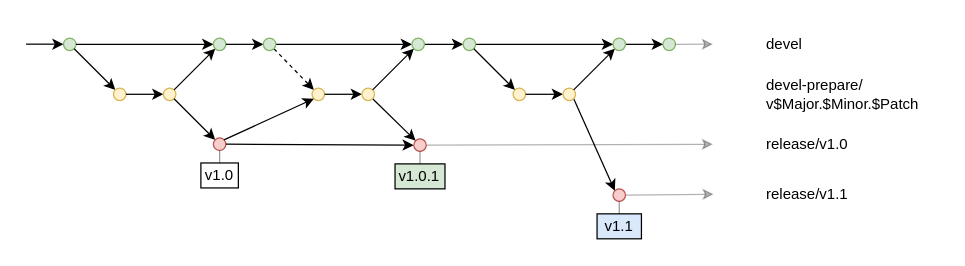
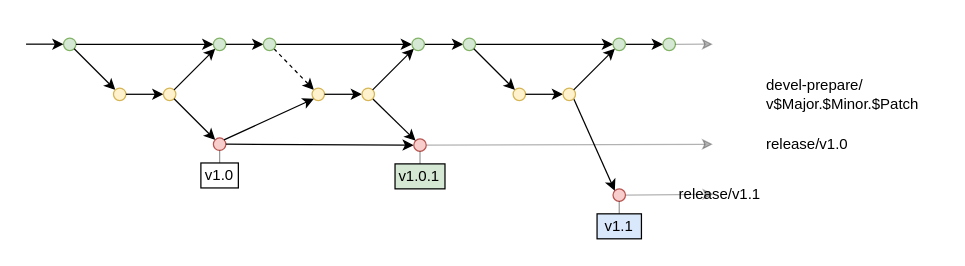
  <mxCell id="0" />
  <mxCell id="1" parent="0" />
  <mxCell id="2" value="" style="ellipse;whiteSpace=wrap;html=1;aspect=fixed;fillColor=#d5e8d4;strokeColor=#82b366;" parent="1" vertex="1"><mxGeometry x="50" y="30" width="10" height="10" as="geometry" /></mxCell>
  <mxCell id="3" value="" style="endArrow=classic;html=1;rounded=0;exitX=1;exitY=0.5;exitDx=0;exitDy=0;entryX=0;entryY=0.5;entryDx=0;entryDy=0;" parent="1" source="2" target="4" edge="1"><mxGeometry width="50" height="50" relative="1" as="geometry"><mxPoint x="360" y="390" as="sourcePoint" /><mxPoint x="90" y="35" as="targetPoint" /></mxGeometry></mxCell>
  <mxCell id="4" value="" style="ellipse;whiteSpace=wrap;html=1;aspect=fixed;fillColor=#d5e8d4;strokeColor=#82b366;" parent="1" vertex="1"><mxGeometry x="170" y="30" width="10" height="10" as="geometry" /></mxCell>
  <mxCell id="5" value="" style="endArrow=classic;html=1;rounded=0;exitX=1;exitY=0.5;exitDx=0;exitDy=0;entryX=0;entryY=0.5;entryDx=0;entryDy=0;" parent="1" edge="1"><mxGeometry width="50" height="50" relative="1" as="geometry"><mxPoint x="20" y="34.86" as="sourcePoint" /><mxPoint x="50" y="34.86" as="targetPoint" /></mxGeometry></mxCell>
  <mxCell id="6" value="" style="ellipse;whiteSpace=wrap;html=1;aspect=fixed;fillColor=#f8cecc;strokeColor=#b85450;" parent="1" vertex="1"><mxGeometry x="170" y="110" width="10" height="10" as="geometry" /></mxCell>
  <mxCell id="7" value="v1.0" style="rounded=0;whiteSpace=wrap;html=1;" parent="1" vertex="1"><mxGeometry x="160" y="130" width="30" height="20" as="geometry" /></mxCell>
  <mxCell id="8" value="" style="endArrow=none;html=1;rounded=0;exitX=0.5;exitY=1;exitDx=0;exitDy=0;opacity=40;" parent="1" source="6" edge="1"><mxGeometry width="50" height="50" relative="1" as="geometry"><mxPoint x="175" y="160" as="sourcePoint" /><mxPoint x="175" y="130" as="targetPoint" /></mxGeometry></mxCell>
- <mxCell id="9" value="&lt;div&gt;devel&lt;/div&gt;" style="text;html=1;strokeColor=none;fillColor=none;align=left;verticalAlign=middle;whiteSpace=wrap;rounded=0;" parent="1" vertex="1"><mxGeometry x="610.54" y="20" width="60" height="30" as="geometry" /></mxCell>
  <mxCell id="10" value="release/v1.0" style="text;html=1;strokeColor=none;fillColor=none;align=left;verticalAlign=middle;whiteSpace=wrap;rounded=0;" parent="1" vertex="1"><mxGeometry x="610.54" y="100" width="70" height="30" as="geometry" /></mxCell>
  <mxCell id="11" value="" style="endArrow=classic;html=1;rounded=0;exitX=1;exitY=0.5;exitDx=0;exitDy=0;opacity=30;endFill=1;" parent="1" source="18" edge="1"><mxGeometry width="50" height="50" relative="1" as="geometry"><mxPoint x="259" y="114.83" as="sourcePoint" /><mxPoint x="570" y="115" as="targetPoint" /></mxGeometry></mxCell>
  <mxCell id="12" value="" style="endArrow=classic;html=1;rounded=0;entryX=0;entryY=0;entryDx=0;entryDy=0;exitX=1;exitY=1;exitDx=0;exitDy=0;" parent="1" source="2" target="37" edge="1"><mxGeometry width="50" height="50" relative="1" as="geometry"><mxPoint x="160" y="150" as="sourcePoint" /><mxPoint x="210" y="100" as="targetPoint" /></mxGeometry></mxCell>
  <mxCell id="13" value="" style="endArrow=classic;html=1;rounded=0;exitX=1;exitY=0.5;exitDx=0;exitDy=0;entryX=0;entryY=0.5;entryDx=0;entryDy=0;" parent="1" source="24" target="15" edge="1"><mxGeometry width="50" height="50" relative="1" as="geometry"><mxPoint x="180" y="35" as="sourcePoint" /><mxPoint x="210" y="35" as="targetPoint" /></mxGeometry></mxCell>
  <mxCell id="14" value="" style="edgeStyle=orthogonalEdgeStyle;rounded=0;orthogonalLoop=1;jettySize=auto;html=1;" parent="1" source="15" target="36" edge="1"><mxGeometry relative="1" as="geometry" /></mxCell>
  <mxCell id="15" value="" style="ellipse;whiteSpace=wrap;html=1;aspect=fixed;fillColor=#d5e8d4;strokeColor=#82b366;" parent="1" vertex="1"><mxGeometry x="329" y="30" width="10" height="10" as="geometry" /></mxCell>
  <mxCell id="16" value="" style="endArrow=classic;html=1;rounded=0;entryX=0;entryY=0;entryDx=0;entryDy=0;exitX=1;exitY=1;exitDx=0;exitDy=0;dashed=1;" parent="1" source="24" target="40" edge="1"><mxGeometry width="50" height="50" relative="1" as="geometry"><mxPoint x="179" y="50" as="sourcePoint" /><mxPoint x="350" y="61" as="targetPoint" /></mxGeometry></mxCell>
  <mxCell id="17" value="" style="endArrow=classic;html=1;rounded=0;exitX=1;exitY=0.5;exitDx=0;exitDy=0;endFill=1;" parent="1" source="6" target="18" edge="1"><mxGeometry width="50" height="50" relative="1" as="geometry"><mxPoint x="180" y="115" as="sourcePoint" /><mxPoint x="290" y="115" as="targetPoint" /></mxGeometry></mxCell>
  <mxCell id="18" value="" style="ellipse;whiteSpace=wrap;html=1;aspect=fixed;fillColor=#f8cecc;strokeColor=#b85450;" parent="1" vertex="1"><mxGeometry x="330.46" y="110.73" width="10" height="10" as="geometry" /></mxCell>
  <mxCell id="19" value="" style="endArrow=classic;html=1;rounded=0;entryX=0;entryY=0;entryDx=0;entryDy=0;exitX=1;exitY=1;exitDx=0;exitDy=0;" parent="1" source="42" target="18" edge="1"><mxGeometry width="50" height="50" relative="1" as="geometry"><mxPoint x="298.996" y="39.266" as="sourcePoint" /><mxPoint x="290.46" y="70.73" as="targetPoint" /></mxGeometry></mxCell>
  <mxCell id="20" value="v1.0.1" style="rounded=0;whiteSpace=wrap;html=1;fillColor=#d5e8d4;" parent="1" vertex="1"><mxGeometry x="315.46" y="130.73" width="40" height="20" as="geometry" /></mxCell>
  <mxCell id="21" value="" style="endArrow=none;html=1;rounded=0;exitX=0.5;exitY=1;exitDx=0;exitDy=0;opacity=40;" parent="1" edge="1"><mxGeometry width="50" height="50" relative="1" as="geometry"><mxPoint x="335.46" y="120.73" as="sourcePoint" /><mxPoint x="335.46" y="130.73" as="targetPoint" /></mxGeometry></mxCell>
  <mxCell id="22" value="&lt;div&gt;devel-prepare/&lt;/div&gt;&lt;div&gt;v$Major.$Minor.$Patch&lt;/div&gt;" style="text;html=1;strokeColor=none;fillColor=none;align=left;verticalAlign=middle;whiteSpace=wrap;rounded=0;" parent="1" vertex="1"><mxGeometry x="610.54" y="60" width="139.46" height="30" as="geometry" /></mxCell>
  <mxCell id="23" value="" style="endArrow=classic;html=1;rounded=0;exitX=1;exitY=0.5;exitDx=0;exitDy=0;entryX=0;entryY=0.5;entryDx=0;entryDy=0;" parent="1" source="4" target="24" edge="1"><mxGeometry width="50" height="50" relative="1" as="geometry"><mxPoint x="180" y="35" as="sourcePoint" /><mxPoint x="329" y="35" as="targetPoint" /></mxGeometry></mxCell>
  <mxCell id="24" value="" style="ellipse;whiteSpace=wrap;html=1;aspect=fixed;fillColor=#d5e8d4;strokeColor=#82b366;" parent="1" vertex="1"><mxGeometry x="210" y="30" width="10" height="10" as="geometry" /></mxCell>
  <mxCell id="25" value="" style="ellipse;whiteSpace=wrap;html=1;aspect=fixed;fillColor=#d5e8d4;strokeColor=#82b366;" parent="1" vertex="1"><mxGeometry x="530" y="30" width="10" height="10" as="geometry" /></mxCell>
  <mxCell id="26" value="" style="endArrow=classic;html=1;rounded=0;exitX=1;exitY=0.5;exitDx=0;exitDy=0;entryX=0;entryY=0.5;entryDx=0;entryDy=0;" parent="1" target="25" edge="1"><mxGeometry width="50" height="50" relative="1" as="geometry"><mxPoint x="500" y="35" as="sourcePoint" /><mxPoint x="850" y="341" as="targetPoint" /></mxGeometry></mxCell>
  <mxCell id="27" value="" style="endArrow=classic;html=1;rounded=0;exitX=1;exitY=0.5;exitDx=0;exitDy=0;opacity=30;endFill=1;" parent="1" source="30" edge="1"><mxGeometry width="50" height="50" relative="1" as="geometry"><mxPoint x="420" y="154.83" as="sourcePoint" /><mxPoint x="570.54" y="155" as="targetPoint" /></mxGeometry></mxCell>
  <mxCell id="28" value="" style="endArrow=classic;html=1;rounded=0;exitX=1;exitY=0.5;exitDx=0;exitDy=0;opacity=30;" parent="1" source="25" edge="1"><mxGeometry width="50" height="50" relative="1" as="geometry"><mxPoint x="500" y="34.83" as="sourcePoint" /><mxPoint x="570" y="34.83" as="targetPoint" /></mxGeometry></mxCell>
  <mxCell id="29" value="" style="ellipse;whiteSpace=wrap;html=1;aspect=fixed;fillColor=#d5e8d4;strokeColor=#82b366;" parent="1" vertex="1"><mxGeometry x="490" y="30" width="10" height="10" as="geometry" /></mxCell>
  <mxCell id="30" value="" style="ellipse;whiteSpace=wrap;html=1;aspect=fixed;fillColor=#f8cecc;strokeColor=#b85450;" parent="1" vertex="1"><mxGeometry x="490" y="150.73" width="10" height="10" as="geometry" /></mxCell>
  <mxCell id="31" value="" style="endArrow=classic;html=1;rounded=0;entryX=0;entryY=0;entryDx=0;entryDy=0;exitX=1;exitY=1;exitDx=0;exitDy=0;" parent="1" source="45" target="30" edge="1"><mxGeometry width="50" height="50" relative="1" as="geometry"><mxPoint x="358.54" y="120" as="sourcePoint" /><mxPoint x="408.54" y="70" as="targetPoint" /></mxGeometry></mxCell>
  <mxCell id="32" value="&lt;div&gt;v1.1&lt;/div&gt;" style="rounded=0;whiteSpace=wrap;html=1;fillColor=#dae8fc;" parent="1" vertex="1"><mxGeometry x="477.23" y="170.73" width="35.54" height="20" as="geometry" /></mxCell>
  <mxCell id="33" value="" style="endArrow=none;html=1;rounded=0;exitX=0.5;exitY=1;exitDx=0;exitDy=0;opacity=40;" parent="1" source="30" edge="1"><mxGeometry width="50" height="50" relative="1" as="geometry"><mxPoint x="495" y="160.73" as="sourcePoint" /><mxPoint x="495" y="170.73" as="targetPoint" /></mxGeometry></mxCell>
- <mxCell id="34" value="release/v1.1" style="text;html=1;strokeColor=none;fillColor=none;align=left;verticalAlign=middle;whiteSpace=wrap;rounded=0;" parent="1" vertex="1"><mxGeometry x="610.54" y="140" width="70" height="30" as="geometry" /></mxCell>
+ <mxCell id="34" value="release/v1.1" style="text;html=1;strokeColor=none;fillColor=none;align=left;verticalAlign=middle;whiteSpace=wrap;rounded=0;" parent="1" vertex="1"><mxGeometry x="540.54" y="140" width="70" height="30" as="geometry" /></mxCell>
  <mxCell id="35" value="" style="edgeStyle=orthogonalEdgeStyle;rounded=0;orthogonalLoop=1;jettySize=auto;html=1;entryX=0;entryY=0.5;entryDx=0;entryDy=0;" parent="1" source="36" target="29" edge="1"><mxGeometry relative="1" as="geometry" /></mxCell>
  <mxCell id="36" value="" style="ellipse;whiteSpace=wrap;html=1;aspect=fixed;fillColor=#d5e8d4;strokeColor=#82b366;" parent="1" vertex="1"><mxGeometry x="370" y="30" width="10" height="10" as="geometry" /></mxCell>
  <mxCell id="37" value="" style="ellipse;whiteSpace=wrap;html=1;aspect=fixed;fillColor=#fff2cc;strokeColor=#d6b656;" parent="1" vertex="1"><mxGeometry x="90" y="70" width="10" height="10" as="geometry" /></mxCell>
  <mxCell id="38" value="" style="endArrow=classic;html=1;rounded=0;entryX=0;entryY=0.5;entryDx=0;entryDy=0;exitX=1;exitY=0.5;exitDx=0;exitDy=0;" parent="1" source="37" target="39" edge="1"><mxGeometry width="50" height="50" relative="1" as="geometry"><mxPoint x="160" y="150" as="sourcePoint" /><mxPoint x="210" y="100" as="targetPoint" /></mxGeometry></mxCell>
  <mxCell id="39" value="" style="ellipse;whiteSpace=wrap;html=1;aspect=fixed;fillColor=#fff2cc;strokeColor=#d6b656;" parent="1" vertex="1"><mxGeometry x="130" y="70" width="10" height="10" as="geometry" /></mxCell>
  <mxCell id="40" value="" style="ellipse;whiteSpace=wrap;html=1;aspect=fixed;fillColor=#fff2cc;strokeColor=#d6b656;" parent="1" vertex="1"><mxGeometry x="249" y="70" width="10" height="10" as="geometry" /></mxCell>
  <mxCell id="41" value="" style="endArrow=classic;html=1;rounded=0;entryX=0;entryY=0.5;entryDx=0;entryDy=0;exitX=1;exitY=0.5;exitDx=0;exitDy=0;" parent="1" source="40" target="42" edge="1"><mxGeometry width="50" height="50" relative="1" as="geometry"><mxPoint x="319" y="150" as="sourcePoint" /><mxPoint x="369" y="100" as="targetPoint" /></mxGeometry></mxCell>
  <mxCell id="42" value="" style="ellipse;whiteSpace=wrap;html=1;aspect=fixed;fillColor=#fff2cc;strokeColor=#d6b656;" parent="1" vertex="1"><mxGeometry x="289" y="70" width="10" height="10" as="geometry" /></mxCell>
  <mxCell id="43" value="" style="ellipse;whiteSpace=wrap;html=1;aspect=fixed;fillColor=#fff2cc;strokeColor=#d6b656;" parent="1" vertex="1"><mxGeometry x="410" y="70" width="10" height="10" as="geometry" /></mxCell>
  <mxCell id="44" value="" style="endArrow=classic;html=1;rounded=0;entryX=0;entryY=0.5;entryDx=0;entryDy=0;exitX=1;exitY=0.5;exitDx=0;exitDy=0;" parent="1" source="43" target="45" edge="1"><mxGeometry width="50" height="50" relative="1" as="geometry"><mxPoint x="480" y="150" as="sourcePoint" /><mxPoint x="530" y="100" as="targetPoint" /></mxGeometry></mxCell>
  <mxCell id="45" value="" style="ellipse;whiteSpace=wrap;html=1;aspect=fixed;fillColor=#fff2cc;strokeColor=#d6b656;" parent="1" vertex="1"><mxGeometry x="450" y="70" width="10" height="10" as="geometry" /></mxCell>
  <mxCell id="46" value="" style="endArrow=classic;html=1;rounded=0;entryX=0;entryY=0;entryDx=0;entryDy=0;exitX=1;exitY=1;exitDx=0;exitDy=0;" parent="1" source="39" target="6" edge="1"><mxGeometry width="50" height="50" relative="1" as="geometry"><mxPoint x="180" y="200" as="sourcePoint" /><mxPoint x="230" y="150" as="targetPoint" /></mxGeometry></mxCell>
  <mxCell id="47" value="" style="endArrow=classic;html=1;rounded=0;entryX=0;entryY=1;entryDx=0;entryDy=0;exitX=1;exitY=0;exitDx=0;exitDy=0;" parent="1" source="6" target="40" edge="1"><mxGeometry width="50" height="50" relative="1" as="geometry"><mxPoint x="180" y="200" as="sourcePoint" /><mxPoint x="230" y="150" as="targetPoint" /></mxGeometry></mxCell>
  <mxCell id="48" value="" style="endArrow=classic;html=1;rounded=0;entryX=0;entryY=0;entryDx=0;entryDy=0;exitX=1;exitY=1;exitDx=0;exitDy=0;" parent="1" source="36" target="43" edge="1"><mxGeometry width="50" height="50" relative="1" as="geometry"><mxPoint x="330" y="240" as="sourcePoint" /><mxPoint x="380" y="190" as="targetPoint" /></mxGeometry></mxCell>
  <mxCell id="49" value="" style="endArrow=classic;html=1;rounded=0;entryX=0;entryY=1;entryDx=0;entryDy=0;exitX=1;exitY=0;exitDx=0;exitDy=0;" parent="1" source="39" target="4" edge="1"><mxGeometry width="50" height="50" relative="1" as="geometry"><mxPoint x="149" y="89" as="sourcePoint" /><mxPoint x="181" y="121" as="targetPoint" /></mxGeometry></mxCell>
  <mxCell id="50" value="" style="endArrow=classic;html=1;rounded=0;entryX=0;entryY=1;entryDx=0;entryDy=0;exitX=1;exitY=0;exitDx=0;exitDy=0;" parent="1" source="42" target="15" edge="1"><mxGeometry width="50" height="50" relative="1" as="geometry"><mxPoint x="149" y="81" as="sourcePoint" /><mxPoint x="181" y="49" as="targetPoint" /></mxGeometry></mxCell>
  <mxCell id="51" value="" style="endArrow=classic;html=1;rounded=0;entryX=0;entryY=1;entryDx=0;entryDy=0;exitX=1;exitY=0;exitDx=0;exitDy=0;" parent="1" source="45" target="29" edge="1"><mxGeometry width="50" height="50" relative="1" as="geometry"><mxPoint x="159" y="91" as="sourcePoint" /><mxPoint x="191" y="59" as="targetPoint" /></mxGeometry></mxCell>
